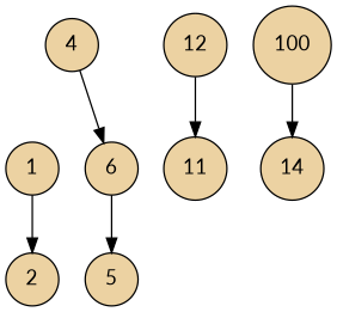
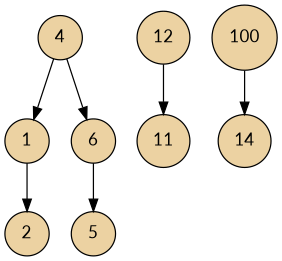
  digraph {
    fontname=Lato
    node [fillcolor="#ECD2A2" fontname=Lato shape=circle style=filled]
    edge [fontname=Lato]
    4
    1
    6
    12
    11
    2
    5
    100
    14
+   4 -> 1
    4 -> 6
    1 -> 2
    6 -> 5
    12 -> 11
    100 -> 14
  }
